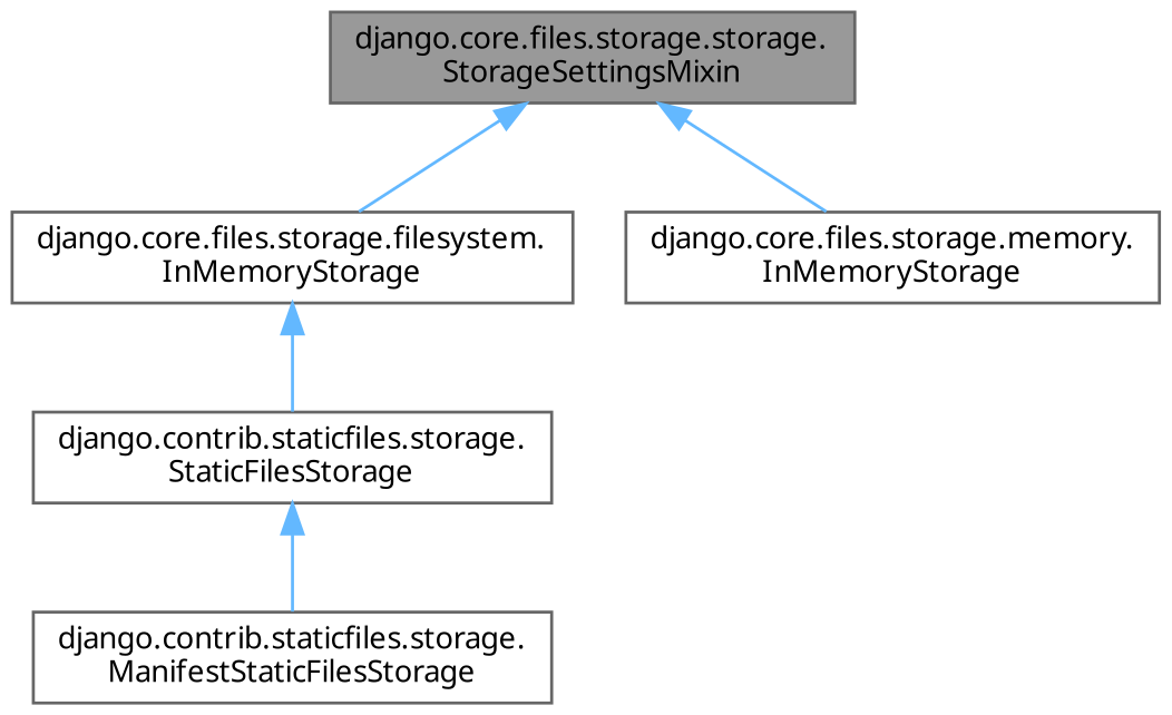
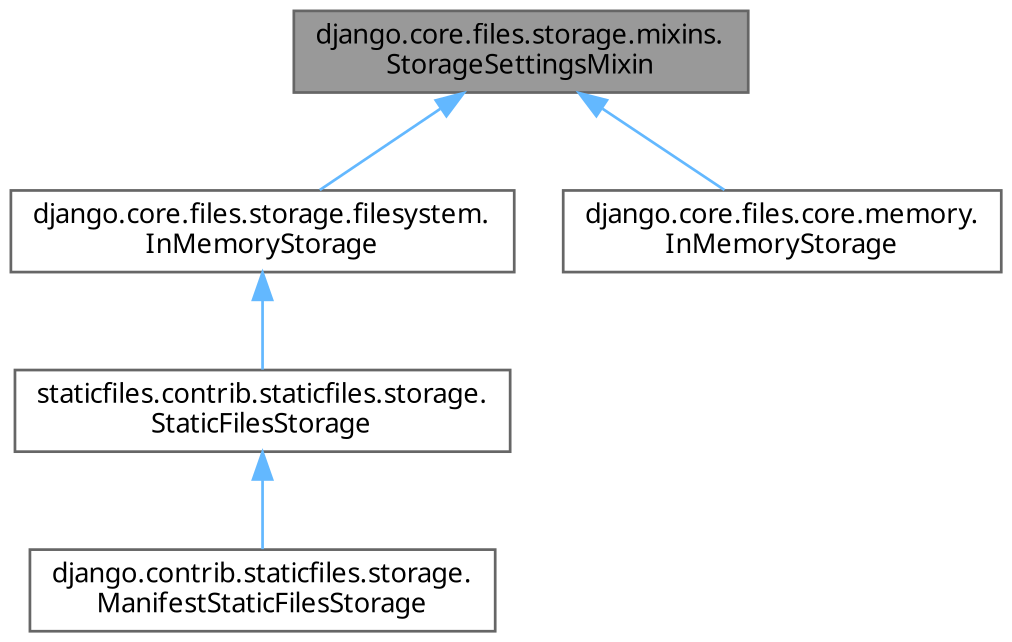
  digraph {
    fontname="Noto Sans"
    rankdir=TB
    node [color=gray40 fillcolor=white fontname="Noto Sans" fontsize=10 shape=box style=filled]
    edge [color=steelblue1 dir=back fontname="Noto Sans" fontsize=10 labelfontname=Helvetica labelfontsize=10 style=solid]
-   n1 [fillcolor=grey60 fontcolor=black height=0.2 label="django.core.files.storage.storage.\lStorageSettingsMixin" width=0.4]
+   n1 [fillcolor=grey60 fontcolor=black height=0.2 label="django.core.files.storage.mixins.\lStorageSettingsMixin" width=0.4]
    n2 [height=0.2 label="django.core.files.storage.filesystem.\lInMemoryStorage" width=0.4]
-   n3 [height=0.2 label="django.core.files.storage.memory.\lInMemoryStorage" width=0.4]
-   n4 [height=0.2 label="django.contrib.staticfiles.storage.\lStaticFilesStorage" width=0.4]
+   n3 [height=0.2 label="django.core.files.core.memory.\lInMemoryStorage" width=0.4]
+   n4 [height=0.2 label="staticfiles.contrib.staticfiles.storage.\lStaticFilesStorage" width=0.4]
    n5 [height=0.2 label="django.contrib.staticfiles.storage.\lManifestStaticFilesStorage" width=0.4]
    n1 -> n2
    n1 -> n3
    n2 -> n4
    n4 -> n5
  }
